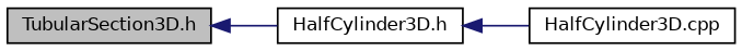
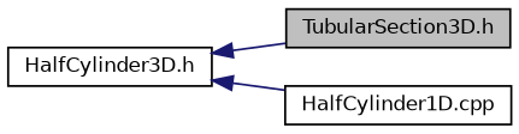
  digraph {
    rankdir=LR
    node [color=black fillcolor=white fontname=Helvetica fontsize=10 shape=record style=filled]
    edge [color=midnightblue dir=back fontname=Helvetica fontsize=10 labelfontname=Helvetica labelfontsize=10 style=solid]
    n1 [fillcolor=grey75 fontcolor=black height=0.2 label="TubularSection3D.h" width=0.4]
    n2 [height=0.2 label="HalfCylinder3D.h" width=0.4]
-   n3 [height=0.2 label="HalfCylinder3D.cpp" width=0.4]
-   n1 -> n2
+   n3 [height=0.2 label="HalfCylinder1D.cpp" width=0.4]
+   n2 -> n1
    n2 -> n3
  }
